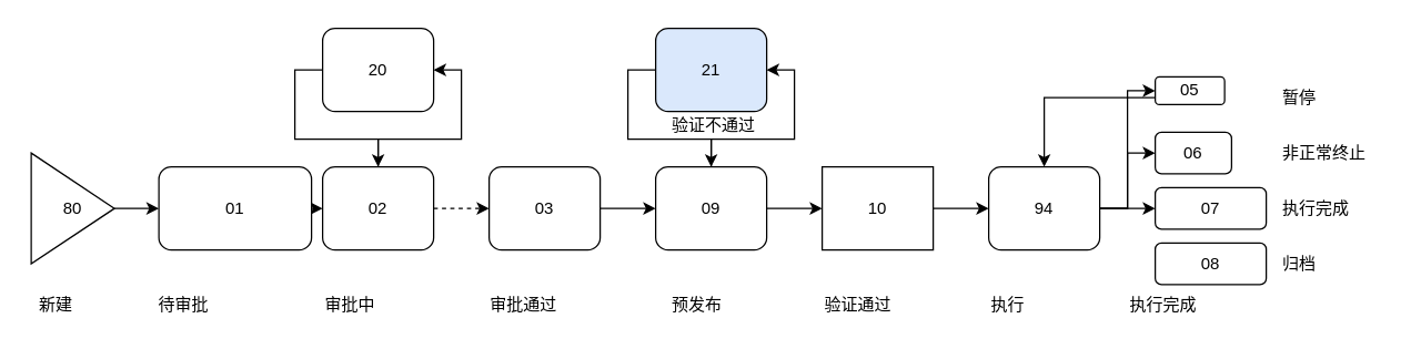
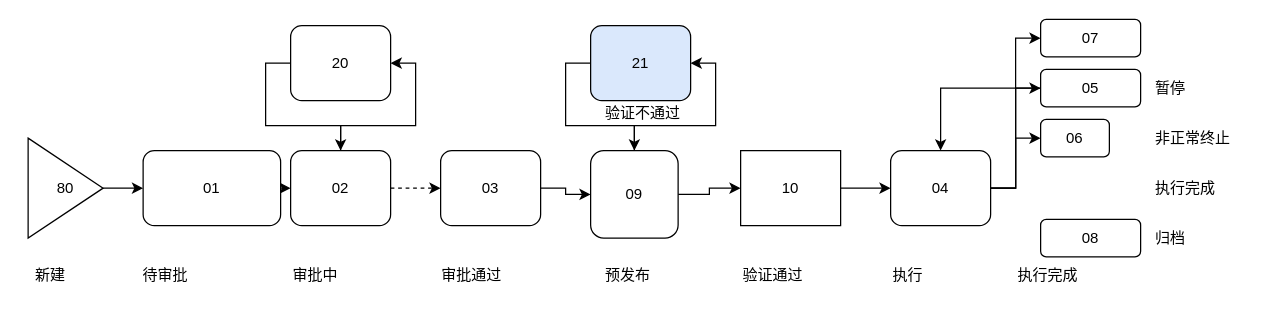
  <mxCell id="0" />
  <mxCell id="1" parent="0" />
  <mxCell id="2" style="edgeStyle=orthogonalEdgeStyle;rounded=0;orthogonalLoop=1;jettySize=auto;html=1;exitX=1;exitY=0.5;exitDx=0;exitDy=0;entryX=0;entryY=0.5;entryDx=0;entryDy=0;" edge="1" parent="1" source="3" target="6"><mxGeometry relative="1" as="geometry" /></mxCell>
  <mxCell id="3" value="80" style="triangle;whiteSpace=wrap;html=1;" vertex="1" parent="1"><mxGeometry x="22" y="110" width="60" height="80" as="geometry" /></mxCell>
  <mxCell id="4" value="新建" style="text;html=1;strokeColor=none;fillColor=none;align=center;verticalAlign=middle;whiteSpace=wrap;rounded=0;" vertex="1" parent="1"><mxGeometry x="20" y="210" width="40" height="20" as="geometry" /></mxCell>
  <mxCell id="5" style="edgeStyle=orthogonalEdgeStyle;rounded=0;orthogonalLoop=1;jettySize=auto;html=1;exitX=1;exitY=0.5;exitDx=0;exitDy=0;entryX=0;entryY=0.5;entryDx=0;entryDy=0;" edge="1" parent="1" source="6" target="10"><mxGeometry relative="1" as="geometry" /></mxCell>
  <mxCell id="6" value="01" style="rounded=1;whiteSpace=wrap;html=1;" vertex="1" parent="1"><mxGeometry x="114" y="120" width="110" height="60" as="geometry" /></mxCell>
  <mxCell id="7" value="待审批" style="text;html=1;strokeColor=none;fillColor=none;align=center;verticalAlign=middle;whiteSpace=wrap;rounded=0;" vertex="1" parent="1"><mxGeometry x="112" y="210" width="40" height="20" as="geometry" /></mxCell>
  <mxCell id="8" style="edgeStyle=orthogonalEdgeStyle;rounded=0;orthogonalLoop=1;jettySize=auto;html=1;exitX=1;exitY=0.5;exitDx=0;exitDy=0;entryX=0;entryY=0.5;entryDx=0;entryDy=0;dashed=1;" edge="1" parent="1" source="10" target="13"><mxGeometry relative="1" as="geometry" /></mxCell>
  <mxCell id="9" style="edgeStyle=orthogonalEdgeStyle;rounded=0;orthogonalLoop=1;jettySize=auto;html=1;exitX=0.5;exitY=0;exitDx=0;exitDy=0;entryX=1;entryY=0.5;entryDx=0;entryDy=0;" edge="1" parent="1" source="10" target="17"><mxGeometry relative="1" as="geometry" /></mxCell>
  <mxCell id="10" value="02" style="rounded=1;whiteSpace=wrap;html=1;" vertex="1" parent="1"><mxGeometry x="232" y="120" width="80" height="60" as="geometry" /></mxCell>
  <mxCell id="11" value="审批中" style="text;html=1;strokeColor=none;fillColor=none;align=center;verticalAlign=middle;whiteSpace=wrap;rounded=0;" vertex="1" parent="1"><mxGeometry x="232" y="210" width="40" height="20" as="geometry" /></mxCell>
  <mxCell id="12" style="edgeStyle=orthogonalEdgeStyle;rounded=0;orthogonalLoop=1;jettySize=auto;html=1;exitX=1;exitY=0.5;exitDx=0;exitDy=0;" edge="1" parent="1" source="13" target="20"><mxGeometry relative="1" as="geometry" /></mxCell>
  <mxCell id="13" value="03" style="rounded=1;whiteSpace=wrap;html=1;" vertex="1" parent="1"><mxGeometry x="352" y="120" width="80" height="60" as="geometry" /></mxCell>
  <mxCell id="14" value="审批通过" style="text;html=1;strokeColor=none;fillColor=none;align=center;verticalAlign=middle;whiteSpace=wrap;rounded=0;" vertex="1" parent="1"><mxGeometry x="352" y="210" width="50" height="20" as="geometry" /></mxCell>
  <mxCell id="15" value="预发布" style="text;html=1;resizable=0;points=[];autosize=1;align=left;verticalAlign=top;spacingTop=-4;" vertex="1" parent="1"><mxGeometry x="482" y="210" width="50" height="20" as="geometry" /></mxCell>
  <mxCell id="16" style="edgeStyle=orthogonalEdgeStyle;rounded=0;orthogonalLoop=1;jettySize=auto;html=1;exitX=0;exitY=0.5;exitDx=0;exitDy=0;" edge="1" parent="1" source="17" target="10"><mxGeometry relative="1" as="geometry" /></mxCell>
  <mxCell id="17" value="20" style="rounded=1;whiteSpace=wrap;html=1;" vertex="1" parent="1"><mxGeometry x="232" y="20" width="80" height="60" as="geometry" /></mxCell>
  <mxCell id="18" style="edgeStyle=orthogonalEdgeStyle;rounded=0;orthogonalLoop=1;jettySize=auto;html=1;exitX=1;exitY=0.5;exitDx=0;exitDy=0;entryX=0;entryY=0.5;entryDx=0;entryDy=0;" edge="1" parent="1" source="20" target="22"><mxGeometry relative="1" as="geometry" /></mxCell>
  <mxCell id="19" style="edgeStyle=orthogonalEdgeStyle;rounded=0;orthogonalLoop=1;jettySize=auto;html=1;exitX=0.5;exitY=0;exitDx=0;exitDy=0;entryX=1;entryY=0.5;entryDx=0;entryDy=0;" edge="1" parent="1" source="20" target="25"><mxGeometry relative="1" as="geometry" /></mxCell>
- <mxCell id="20" value="09" style="rounded=1;whiteSpace=wrap;html=1;" vertex="1" parent="1"><mxGeometry x="472" y="120" width="80" height="60" as="geometry" /></mxCell>
+ <mxCell id="20" value="09" style="rounded=1;whiteSpace=wrap;html=1;" vertex="1" parent="1"><mxGeometry x="472" y="120" width="70" height="70" as="geometry" /></mxCell>
  <mxCell id="21" style="edgeStyle=orthogonalEdgeStyle;rounded=0;orthogonalLoop=1;jettySize=auto;html=1;exitX=1;exitY=0.5;exitDx=0;exitDy=0;" edge="1" parent="1" source="22" target="30"><mxGeometry relative="1" as="geometry" /></mxCell>
  <mxCell id="22" value="10" style="whiteSpace=wrap;html=1;rounded=0;" vertex="1" parent="1"><mxGeometry x="592" y="120" width="80" height="60" as="geometry" /></mxCell>
  <mxCell id="23" value="验证通过" style="text;html=1;resizable=0;points=[];autosize=1;align=left;verticalAlign=top;spacingTop=-4;" vertex="1" parent="1"><mxGeometry x="592" y="210" width="60" height="20" as="geometry" /></mxCell>
  <mxCell id="24" style="edgeStyle=orthogonalEdgeStyle;rounded=0;orthogonalLoop=1;jettySize=auto;html=1;exitX=0;exitY=0.5;exitDx=0;exitDy=0;" edge="1" parent="1" source="25" target="20"><mxGeometry relative="1" as="geometry" /></mxCell>
  <mxCell id="25" value="21" style="rounded=1;whiteSpace=wrap;html=1;fillColor=#dae8fc;" vertex="1" parent="1"><mxGeometry x="472" y="20" width="80" height="60" as="geometry" /></mxCell>
  <mxCell id="26" value="验证不通过" style="text;html=1;resizable=0;points=[];autosize=1;align=left;verticalAlign=top;spacingTop=-4;" vertex="1" parent="1"><mxGeometry x="482" y="80" width="80" height="20" as="geometry" /></mxCell>
  <mxCell id="27" style="edgeStyle=orthogonalEdgeStyle;rounded=0;orthogonalLoop=1;jettySize=auto;html=1;exitX=1;exitY=0.5;exitDx=0;exitDy=0;entryX=0;entryY=0.5;entryDx=0;entryDy=0;" edge="1" parent="1" source="30" target="33"><mxGeometry relative="1" as="geometry" /></mxCell>
  <mxCell id="28" style="edgeStyle=orthogonalEdgeStyle;rounded=0;orthogonalLoop=1;jettySize=auto;html=1;exitX=1;exitY=0.5;exitDx=0;exitDy=0;" edge="1" parent="1" source="30" target="34"><mxGeometry relative="1" as="geometry" /></mxCell>
  <mxCell id="29" style="edgeStyle=orthogonalEdgeStyle;rounded=0;orthogonalLoop=1;jettySize=auto;html=1;exitX=1;exitY=0.5;exitDx=0;exitDy=0;entryX=0;entryY=0.5;entryDx=0;entryDy=0;" edge="1" parent="1" source="30" target="37"><mxGeometry relative="1" as="geometry" /></mxCell>
- <mxCell id="30" value="94" style="rounded=1;whiteSpace=wrap;html=1;" vertex="1" parent="1"><mxGeometry x="712" y="120" width="80" height="60" as="geometry" /></mxCell>
+ <mxCell id="30" value="04" style="rounded=1;whiteSpace=wrap;html=1;" vertex="1" parent="1"><mxGeometry x="712" y="120" width="80" height="60" as="geometry" /></mxCell>
  <mxCell id="31" value="执行" style="text;html=1;resizable=0;points=[];autosize=1;align=left;verticalAlign=top;spacingTop=-4;" vertex="1" parent="1"><mxGeometry x="712" y="210" width="40" height="20" as="geometry" /></mxCell>
  <mxCell id="32" style="edgeStyle=orthogonalEdgeStyle;rounded=0;orthogonalLoop=1;jettySize=auto;html=1;exitX=0;exitY=0.5;exitDx=0;exitDy=0;entryX=0.5;entryY=0;entryDx=0;entryDy=0;" edge="1" parent="1" source="33" target="30"><mxGeometry relative="1" as="geometry"><Array as="points"><mxPoint x="752" y="70" /></Array></mxGeometry></mxCell>
- <mxCell id="33" value="05" style="rounded=1;whiteSpace=wrap;html=1;" vertex="1" parent="1"><mxGeometry x="832" y="55" width="50" height="20" as="geometry" /></mxCell>
+ <mxCell id="33" value="05" style="rounded=1;whiteSpace=wrap;html=1;" vertex="1" parent="1"><mxGeometry x="832" y="55" width="80" height="30" as="geometry" /></mxCell>
  <mxCell id="34" value="06" style="rounded=1;whiteSpace=wrap;html=1;" vertex="1" parent="1"><mxGeometry x="832" y="95" width="55" height="30" as="geometry" /></mxCell>
  <mxCell id="35" value="暂停" style="text;html=1;resizable=0;points=[];autosize=1;align=left;verticalAlign=top;spacingTop=-4;" vertex="1" parent="1"><mxGeometry x="922" y="60" width="40" height="20" as="geometry" /></mxCell>
  <mxCell id="36" value="非正常终止" style="text;html=1;resizable=0;points=[];autosize=1;align=left;verticalAlign=top;spacingTop=-4;" vertex="1" parent="1"><mxGeometry x="922" y="100" width="80" height="20" as="geometry" /></mxCell>
- <mxCell id="37" value="07" style="rounded=1;whiteSpace=wrap;html=1;" vertex="1" parent="1"><mxGeometry x="832" y="135" width="80" height="30" as="geometry" /></mxCell>
+ <mxCell id="37" value="07" style="rounded=1;whiteSpace=wrap;html=1;" vertex="1" parent="1"><mxGeometry x="832" y="15" width="80" height="30" as="geometry" /></mxCell>
  <mxCell id="38" value="执行完成" style="text;html=1;resizable=0;points=[];autosize=1;align=left;verticalAlign=top;spacingTop=-4;" vertex="1" parent="1"><mxGeometry x="922" y="140" width="60" height="20" as="geometry" /></mxCell>
  <mxCell id="39" value="08" style="rounded=1;whiteSpace=wrap;html=1;" vertex="1" parent="1"><mxGeometry x="832" y="175" width="80" height="30" as="geometry" /></mxCell>
  <mxCell id="40" value="归档" style="text;html=1;resizable=0;points=[];autosize=1;align=left;verticalAlign=top;spacingTop=-4;" vertex="1" parent="1"><mxGeometry x="922" y="180" width="40" height="20" as="geometry" /></mxCell>
  <mxCell id="41" value="执行完成" style="text;html=1;resizable=0;points=[];autosize=1;align=left;verticalAlign=top;spacingTop=-4;" vertex="1" parent="1"><mxGeometry x="812" y="210" width="60" height="20" as="geometry" /></mxCell>
